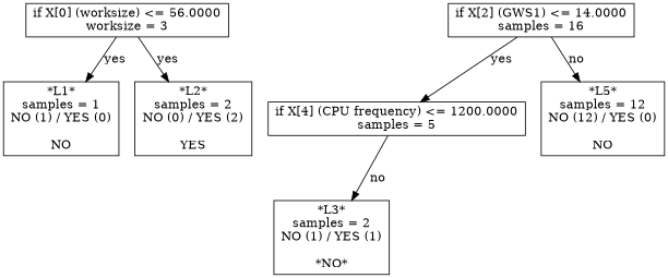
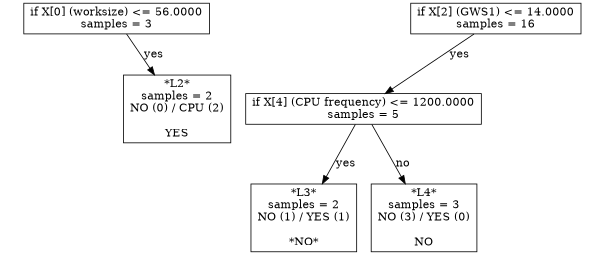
  digraph {
    node [shape=box]
-   n1 [label="if X[0] (worksize) <= 56.0000\nworksize = 3"]
-   n2 [label="*L1*\nsamples = 1\nNO (1) / YES (0)\n\nNO"]
-   n3 [label="*L2*\nsamples = 2\nNO (0) / YES (2)\n\nYES"]
+   n1 [label="if X[0] (worksize) <= 56.0000\nsamples = 3"]
+   n3 [label="*L2*\nsamples = 2\nNO (0) / CPU (2)\n\nYES"]
    n4 [label="if X[2] (GWS1) <= 14.0000\nsamples = 16"]
    n5 [label="if X[4] (CPU frequency) <= 1200.0000\nsamples = 5"]
-   n6 [label="*L5*\nsamples = 12\nNO (12) / YES (0)\n\nNO"]
    n7 [label="*L3*\nsamples = 2\nNO (1) / YES (1)\n\n*NO*"]
-   n1 -> n2 [label=yes]
+   n8 [label="*L4*\nsamples = 3\nNO (3) / YES (0)\n\nNO"]
    n1 -> n3 [label=yes]
    n4 -> n5 [label=yes]
-   n4 -> n6 [label=no]
-   n5 -> n7 [label=no]
+   n5 -> n7 [label=yes]
+   n5 -> n8 [label=no]
  }
